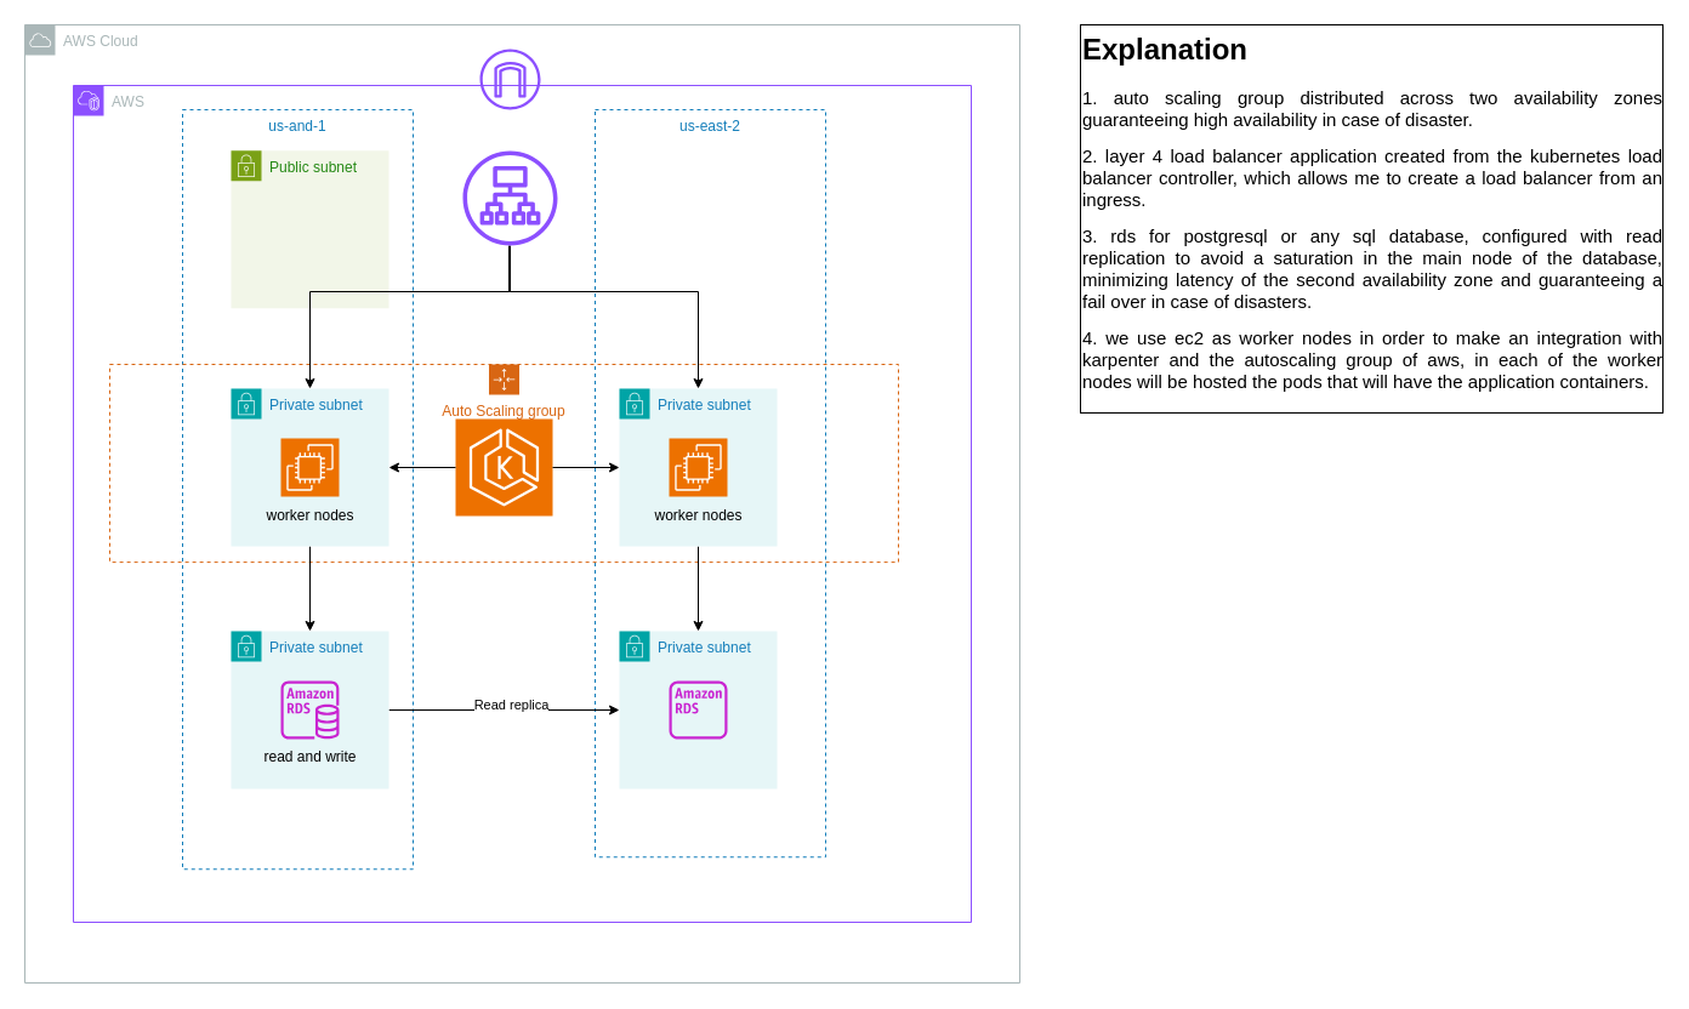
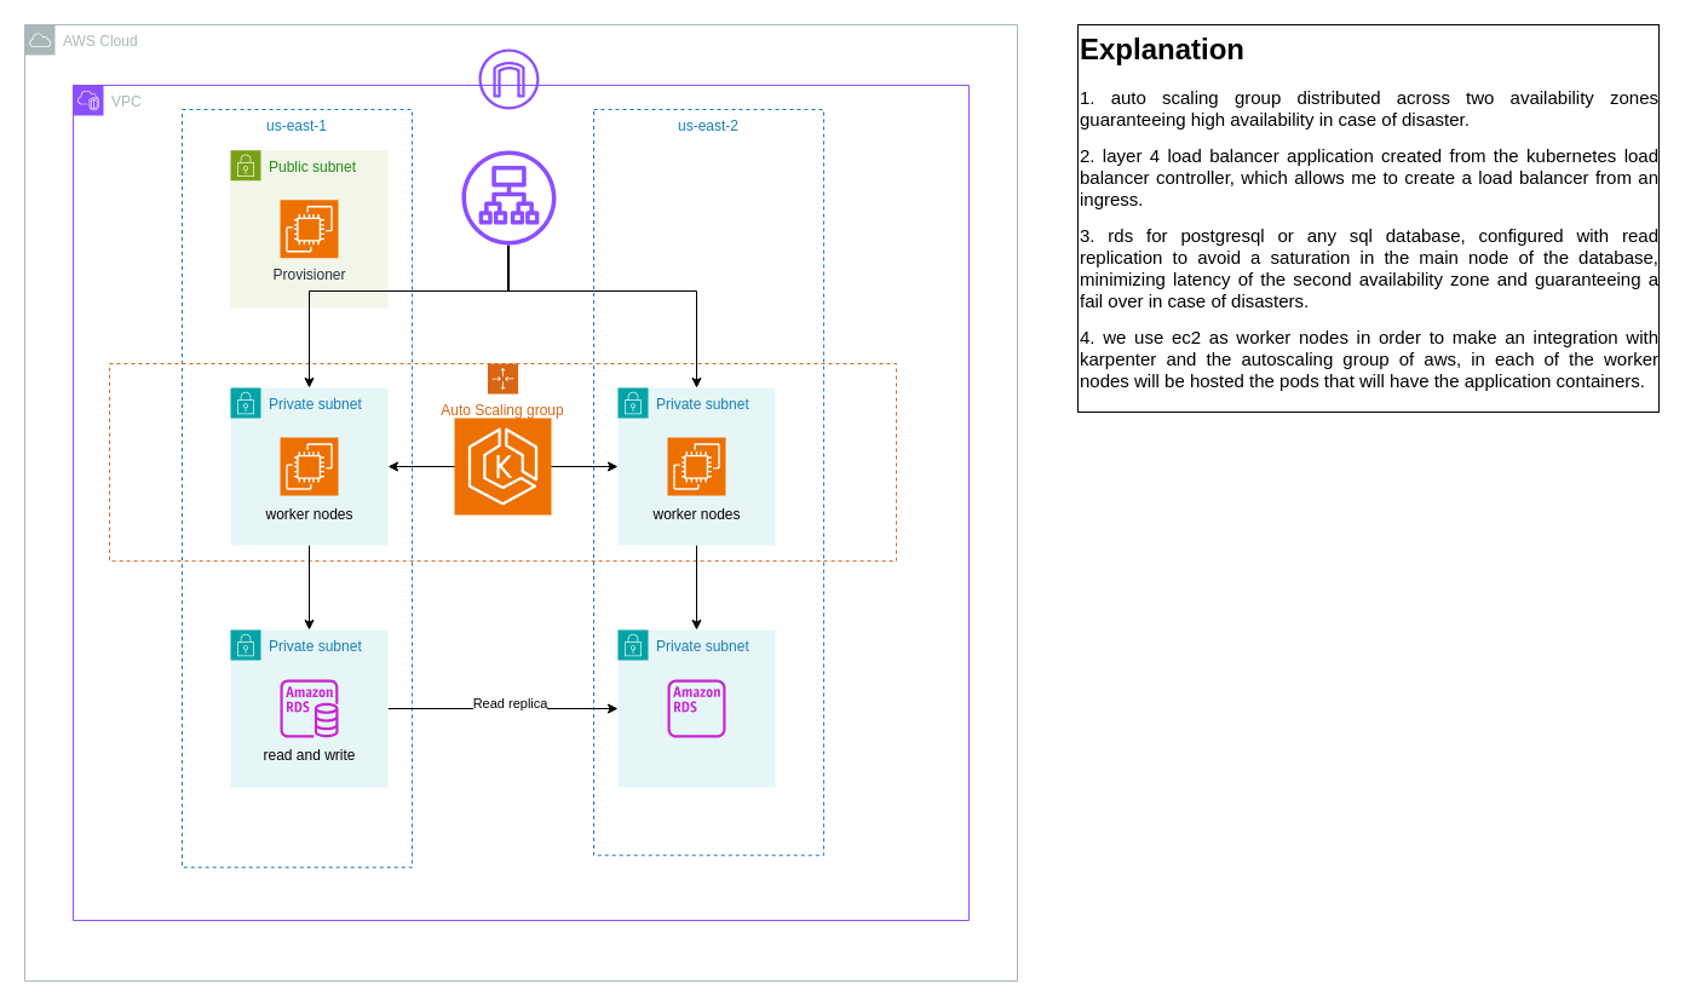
  <mxCell id="0" />
  <mxCell id="1" parent="0" />
  <mxCell id="2" value="AWS Cloud" style="sketch=0;outlineConnect=0;gradientColor=none;html=1;whiteSpace=wrap;fontSize=12;fontStyle=0;shape=mxgraph.aws4.group;grIcon=mxgraph.aws4.group_aws_cloud;strokeColor=#AAB7B8;fillColor=none;verticalAlign=top;align=left;spacingLeft=30;fontColor=#AAB7B8;dashed=0;" vertex="1" parent="1"><mxGeometry x="20" y="20" width="820" height="790" as="geometry" /></mxCell>
- <mxCell id="3" value="AWS" style="points=[[0,0],[0.25,0],[0.5,0],[0.75,0],[1,0],[1,0.25],[1,0.5],[1,0.75],[1,1],[0.75,1],[0.5,1],[0.25,1],[0,1],[0,0.75],[0,0.5],[0,0.25]];outlineConnect=0;gradientColor=none;html=1;whiteSpace=wrap;fontSize=12;fontStyle=0;container=1;pointerEvents=0;collapsible=0;recursiveResize=0;shape=mxgraph.aws4.group;grIcon=mxgraph.aws4.group_vpc2;strokeColor=#8C4FFF;fillColor=none;verticalAlign=top;align=left;spacingLeft=30;fontColor=#AAB7B8;dashed=0;" vertex="1" parent="1"><mxGeometry x="60" y="70" width="740" height="690" as="geometry" /></mxCell>
- <mxCell id="4" value="us-and-1" style="fillColor=none;strokeColor=#147EBA;dashed=1;verticalAlign=top;fontStyle=0;fontColor=#147EBA;whiteSpace=wrap;html=1;" vertex="1" parent="3"><mxGeometry x="90" y="20" width="190" height="626.25" as="geometry" /></mxCell>
+ <mxCell id="3" value="VPC" style="points=[[0,0],[0.25,0],[0.5,0],[0.75,0],[1,0],[1,0.25],[1,0.5],[1,0.75],[1,1],[0.75,1],[0.5,1],[0.25,1],[0,1],[0,0.75],[0,0.5],[0,0.25]];outlineConnect=0;gradientColor=none;html=1;whiteSpace=wrap;fontSize=12;fontStyle=0;container=1;pointerEvents=0;collapsible=0;recursiveResize=0;shape=mxgraph.aws4.group;grIcon=mxgraph.aws4.group_vpc2;strokeColor=#8C4FFF;fillColor=none;verticalAlign=top;align=left;spacingLeft=30;fontColor=#AAB7B8;dashed=0;" vertex="1" parent="1"><mxGeometry x="60" y="70" width="740" height="690" as="geometry" /></mxCell>
+ <mxCell id="4" value="us-east-1" style="fillColor=none;strokeColor=#147EBA;dashed=1;verticalAlign=top;fontStyle=0;fontColor=#147EBA;whiteSpace=wrap;html=1;" vertex="1" parent="3"><mxGeometry x="90" y="20" width="190" height="626.25" as="geometry" /></mxCell>
  <mxCell id="5" value="us-east-2" style="fillColor=none;strokeColor=#147EBA;dashed=1;verticalAlign=top;fontStyle=0;fontColor=#147EBA;whiteSpace=wrap;html=1;" vertex="1" parent="3"><mxGeometry x="430" y="20" width="190" height="616.25" as="geometry" /></mxCell>
  <mxCell id="6" value="" style="sketch=0;points=[[0,0,0],[0.25,0,0],[0.5,0,0],[0.75,0,0],[1,0,0],[0,1,0],[0.25,1,0],[0.5,1,0],[0.75,1,0],[1,1,0],[0,0.25,0],[0,0.5,0],[0,0.75,0],[1,0.25,0],[1,0.5,0],[1,0.75,0]];outlineConnect=0;fontColor=#232F3E;fillColor=#ED7100;strokeColor=#ffffff;dashed=0;verticalLabelPosition=bottom;verticalAlign=top;align=center;html=1;fontSize=12;fontStyle=0;aspect=fixed;shape=mxgraph.aws4.resourceIcon;resIcon=mxgraph.aws4.eks;" vertex="1" parent="3"><mxGeometry x="315" y="275" width="80" height="80" as="geometry" /></mxCell>
  <mxCell id="7" value="Auto Scaling group" style="points=[[0,0],[0.25,0],[0.5,0],[0.75,0],[1,0],[1,0.25],[1,0.5],[1,0.75],[1,1],[0.75,1],[0.5,1],[0.25,1],[0,1],[0,0.75],[0,0.5],[0,0.25]];outlineConnect=0;gradientColor=none;html=1;whiteSpace=wrap;fontSize=12;fontStyle=0;container=1;pointerEvents=0;collapsible=0;recursiveResize=0;shape=mxgraph.aws4.groupCenter;grIcon=mxgraph.aws4.group_auto_scaling_group;grStroke=1;strokeColor=#D86613;fillColor=none;verticalAlign=top;align=center;fontColor=#D86613;dashed=1;spacingTop=25;" vertex="1" parent="3"><mxGeometry x="30" y="230" width="650" height="163.12" as="geometry" /></mxCell>
  <mxCell id="8" value="Public subnet" style="points=[[0,0],[0.25,0],[0.5,0],[0.75,0],[1,0],[1,0.25],[1,0.5],[1,0.75],[1,1],[0.75,1],[0.5,1],[0.25,1],[0,1],[0,0.75],[0,0.5],[0,0.25]];outlineConnect=0;gradientColor=none;html=1;whiteSpace=wrap;fontSize=12;fontStyle=0;container=1;pointerEvents=0;collapsible=0;recursiveResize=0;shape=mxgraph.aws4.group;grIcon=mxgraph.aws4.group_security_group;grStroke=0;strokeColor=#7AA116;fillColor=#F2F6E8;verticalAlign=top;align=left;spacingLeft=30;fontColor=#248814;dashed=0;" vertex="1" parent="3"><mxGeometry x="130" y="53.75" width="130" height="130" as="geometry" /></mxCell>
+ <mxCell id="9" value="Provisioner" style="sketch=0;points=[[0,0,0],[0.25,0,0],[0.5,0,0],[0.75,0,0],[1,0,0],[0,1,0],[0.25,1,0],[0.5,1,0],[0.75,1,0],[1,1,0],[0,0.25,0],[0,0.5,0],[0,0.75,0],[1,0.25,0],[1,0.5,0],[1,0.75,0]];outlineConnect=0;fontColor=#232F3E;fillColor=#ED7100;strokeColor=#ffffff;dashed=0;verticalLabelPosition=bottom;verticalAlign=top;align=center;html=1;fontSize=12;fontStyle=0;aspect=fixed;shape=mxgraph.aws4.resourceIcon;resIcon=mxgraph.aws4.ec2;" vertex="1" parent="8"><mxGeometry x="41" y="41" width="48" height="48" as="geometry" /></mxCell>
  <mxCell id="10" style="edgeStyle=orthogonalEdgeStyle;rounded=0;orthogonalLoop=1;jettySize=auto;html=1;exitX=0.5;exitY=1;exitDx=0;exitDy=0;entryX=0.5;entryY=0;entryDx=0;entryDy=0;" edge="1" parent="1" source="11" target="23"><mxGeometry relative="1" as="geometry" /></mxCell>
  <mxCell id="11" value="Private subnet" style="points=[[0,0],[0.25,0],[0.5,0],[0.75,0],[1,0],[1,0.25],[1,0.5],[1,0.75],[1,1],[0.75,1],[0.5,1],[0.25,1],[0,1],[0,0.75],[0,0.5],[0,0.25]];outlineConnect=0;gradientColor=none;html=1;whiteSpace=wrap;fontSize=12;fontStyle=0;container=1;pointerEvents=0;collapsible=0;recursiveResize=0;shape=mxgraph.aws4.group;grIcon=mxgraph.aws4.group_security_group;grStroke=0;strokeColor=#00A4A6;fillColor=#E6F6F7;verticalAlign=top;align=left;spacingLeft=30;fontColor=#147EBA;dashed=0;" vertex="1" parent="1"><mxGeometry x="510" y="320" width="130" height="130" as="geometry" /></mxCell>
  <mxCell id="12" value="worker nodes" style="text;html=1;align=center;verticalAlign=middle;resizable=0;points=[];autosize=1;strokeColor=none;fillColor=none;" vertex="1" parent="11"><mxGeometry x="15" y="90" width="100" height="30" as="geometry" /></mxCell>
  <mxCell id="13" value="" style="sketch=0;points=[[0,0,0],[0.25,0,0],[0.5,0,0],[0.75,0,0],[1,0,0],[0,1,0],[0.25,1,0],[0.5,1,0],[0.75,1,0],[1,1,0],[0,0.25,0],[0,0.5,0],[0,0.75,0],[1,0.25,0],[1,0.5,0],[1,0.75,0]];outlineConnect=0;fontColor=#232F3E;fillColor=#ED7100;strokeColor=#ffffff;dashed=0;verticalLabelPosition=bottom;verticalAlign=top;align=center;html=1;fontSize=12;fontStyle=0;aspect=fixed;shape=mxgraph.aws4.resourceIcon;resIcon=mxgraph.aws4.ec2;" vertex="1" parent="11"><mxGeometry x="41" y="41" width="48" height="48" as="geometry" /></mxCell>
  <mxCell id="14" style="edgeStyle=orthogonalEdgeStyle;rounded=0;orthogonalLoop=1;jettySize=auto;html=1;exitX=0.5;exitY=1;exitDx=0;exitDy=0;entryX=0.5;entryY=0;entryDx=0;entryDy=0;" edge="1" parent="1" source="15" target="20"><mxGeometry relative="1" as="geometry" /></mxCell>
  <mxCell id="15" value="Private subnet" style="points=[[0,0],[0.25,0],[0.5,0],[0.75,0],[1,0],[1,0.25],[1,0.5],[1,0.75],[1,1],[0.75,1],[0.5,1],[0.25,1],[0,1],[0,0.75],[0,0.5],[0,0.25]];outlineConnect=0;gradientColor=none;html=1;whiteSpace=wrap;fontSize=12;fontStyle=0;container=1;pointerEvents=0;collapsible=0;recursiveResize=0;shape=mxgraph.aws4.group;grIcon=mxgraph.aws4.group_security_group;grStroke=0;strokeColor=#00A4A6;fillColor=#E6F6F7;verticalAlign=top;align=left;spacingLeft=30;fontColor=#147EBA;dashed=0;" vertex="1" parent="1"><mxGeometry x="190" y="320" width="130" height="130" as="geometry" /></mxCell>
  <mxCell id="16" value="worker nodes" style="text;html=1;align=center;verticalAlign=middle;resizable=0;points=[];autosize=1;strokeColor=none;fillColor=none;" vertex="1" parent="15"><mxGeometry x="15" y="90" width="100" height="30" as="geometry" /></mxCell>
  <mxCell id="17" value="" style="sketch=0;points=[[0,0,0],[0.25,0,0],[0.5,0,0],[0.75,0,0],[1,0,0],[0,1,0],[0.25,1,0],[0.5,1,0],[0.75,1,0],[1,1,0],[0,0.25,0],[0,0.5,0],[0,0.75,0],[1,0.25,0],[1,0.5,0],[1,0.75,0]];outlineConnect=0;fontColor=#232F3E;fillColor=#ED7100;strokeColor=#ffffff;dashed=0;verticalLabelPosition=bottom;verticalAlign=top;align=center;html=1;fontSize=12;fontStyle=0;aspect=fixed;shape=mxgraph.aws4.resourceIcon;resIcon=mxgraph.aws4.ec2;" vertex="1" parent="15"><mxGeometry x="41" y="41" width="48" height="48" as="geometry" /></mxCell>
  <mxCell id="18" style="edgeStyle=orthogonalEdgeStyle;rounded=0;orthogonalLoop=1;jettySize=auto;html=1;exitX=1;exitY=0.5;exitDx=0;exitDy=0;entryX=0;entryY=0.5;entryDx=0;entryDy=0;" edge="1" parent="1" source="20" target="23"><mxGeometry relative="1" as="geometry" /></mxCell>
  <mxCell id="19" value="Read replica" style="edgeLabel;html=1;align=center;verticalAlign=middle;resizable=0;points=[];" vertex="1" connectable="0" parent="18"><mxGeometry x="-0.132" y="3" relative="1" as="geometry"><mxPoint x="18" y="-2" as="offset" /></mxGeometry></mxCell>
  <mxCell id="20" value="Private subnet" style="points=[[0,0],[0.25,0],[0.5,0],[0.75,0],[1,0],[1,0.25],[1,0.5],[1,0.75],[1,1],[0.75,1],[0.5,1],[0.25,1],[0,1],[0,0.75],[0,0.5],[0,0.25]];outlineConnect=0;gradientColor=none;html=1;whiteSpace=wrap;fontSize=12;fontStyle=0;container=1;pointerEvents=0;collapsible=0;recursiveResize=0;shape=mxgraph.aws4.group;grIcon=mxgraph.aws4.group_security_group;grStroke=0;strokeColor=#00A4A6;fillColor=#E6F6F7;verticalAlign=top;align=left;spacingLeft=30;fontColor=#147EBA;dashed=0;" vertex="1" parent="1"><mxGeometry x="190" y="520" width="130" height="130" as="geometry" /></mxCell>
  <mxCell id="21" value="" style="sketch=0;outlineConnect=0;fontColor=#232F3E;gradientColor=none;fillColor=#C925D1;strokeColor=none;dashed=0;verticalLabelPosition=bottom;verticalAlign=top;align=center;html=1;fontSize=12;fontStyle=0;aspect=fixed;pointerEvents=1;shape=mxgraph.aws4.rds_instance;" vertex="1" parent="20"><mxGeometry x="41" y="41" width="48" height="48" as="geometry" /></mxCell>
  <mxCell id="22" value="read and write" style="text;html=1;align=center;verticalAlign=middle;resizable=0;points=[];autosize=1;strokeColor=none;fillColor=none;" vertex="1" parent="20"><mxGeometry x="15" y="89" width="100" height="30" as="geometry" /></mxCell>
  <mxCell id="23" value="Private subnet" style="points=[[0,0],[0.25,0],[0.5,0],[0.75,0],[1,0],[1,0.25],[1,0.5],[1,0.75],[1,1],[0.75,1],[0.5,1],[0.25,1],[0,1],[0,0.75],[0,0.5],[0,0.25]];outlineConnect=0;gradientColor=none;html=1;whiteSpace=wrap;fontSize=12;fontStyle=0;container=1;pointerEvents=0;collapsible=0;recursiveResize=0;shape=mxgraph.aws4.group;grIcon=mxgraph.aws4.group_security_group;grStroke=0;strokeColor=#00A4A6;fillColor=#E6F6F7;verticalAlign=top;align=left;spacingLeft=30;fontColor=#147EBA;dashed=0;" vertex="1" parent="1"><mxGeometry x="510" y="520" width="130" height="130" as="geometry" /></mxCell>
  <mxCell id="24" value="" style="sketch=0;outlineConnect=0;fontColor=#232F3E;gradientColor=none;fillColor=#C925D1;strokeColor=none;dashed=0;verticalLabelPosition=bottom;verticalAlign=top;align=center;html=1;fontSize=12;fontStyle=0;aspect=fixed;pointerEvents=1;shape=mxgraph.aws4.rds_instance_alt;" vertex="1" parent="23"><mxGeometry x="41" y="41" width="48" height="48" as="geometry" /></mxCell>
  <mxCell id="25" value="" style="edgeStyle=orthogonalEdgeStyle;rounded=0;orthogonalLoop=1;jettySize=auto;html=1;" edge="1" parent="1" source="27" target="15"><mxGeometry relative="1" as="geometry"><Array as="points"><mxPoint x="420" y="240" /><mxPoint x="255" y="240" /></Array></mxGeometry></mxCell>
  <mxCell id="26" value="" style="edgeStyle=orthogonalEdgeStyle;rounded=0;orthogonalLoop=1;jettySize=auto;html=1;entryX=0.5;entryY=0;entryDx=0;entryDy=0;" edge="1" parent="1" source="27" target="11"><mxGeometry relative="1" as="geometry"><Array as="points"><mxPoint x="419" y="240" /><mxPoint x="575" y="240" /></Array></mxGeometry></mxCell>
  <mxCell id="27" value="" style="sketch=0;outlineConnect=0;fontColor=#232F3E;gradientColor=none;fillColor=#8C4FFF;strokeColor=none;dashed=0;verticalLabelPosition=bottom;verticalAlign=top;align=center;html=1;fontSize=12;fontStyle=0;aspect=fixed;pointerEvents=1;shape=mxgraph.aws4.application_load_balancer;" vertex="1" parent="1"><mxGeometry x="381" y="124" width="78" height="78" as="geometry" /></mxCell>
  <mxCell id="28" style="edgeStyle=orthogonalEdgeStyle;rounded=0;orthogonalLoop=1;jettySize=auto;html=1;exitX=1;exitY=0.5;exitDx=0;exitDy=0;exitPerimeter=0;entryX=0;entryY=0.5;entryDx=0;entryDy=0;" edge="1" parent="1" source="6" target="11"><mxGeometry relative="1" as="geometry" /></mxCell>
  <mxCell id="29" style="edgeStyle=orthogonalEdgeStyle;rounded=0;orthogonalLoop=1;jettySize=auto;html=1;exitX=0;exitY=0.5;exitDx=0;exitDy=0;exitPerimeter=0;" edge="1" parent="1" source="6" target="15"><mxGeometry relative="1" as="geometry" /></mxCell>
  <mxCell id="30" value="" style="sketch=0;outlineConnect=0;fontColor=#232F3E;gradientColor=none;fillColor=#8C4FFF;strokeColor=none;dashed=0;verticalLabelPosition=bottom;verticalAlign=top;align=center;html=1;fontSize=12;fontStyle=0;aspect=fixed;pointerEvents=1;shape=mxgraph.aws4.internet_gateway;" vertex="1" parent="1"><mxGeometry x="395" y="40" width="50" height="50" as="geometry" /></mxCell>
  <mxCell id="31" value="&lt;h1 style=&quot;text-align: justify; margin-top: 0px;&quot;&gt;&lt;font style=&quot;color: rgb(0, 0, 0);&quot;&gt;Explanation&lt;/font&gt;&lt;/h1&gt;&lt;p style=&quot;text-align: justify;&quot;&gt;&lt;font style=&quot;font-size: 15px; color: rgb(0, 0, 0);&quot;&gt;1. auto scaling group distributed across two availability zones guaranteeing high availability in case of disaster.&lt;/font&gt;&lt;/p&gt;&lt;p style=&quot;text-align: justify;&quot;&gt;&lt;font style=&quot;font-size: 15px; color: rgb(0, 0, 0);&quot;&gt;2. layer 4 load balancer application created from the kubernetes load balancer controller, which allows me to create a load balancer from an ingress.&lt;/font&gt;&lt;/p&gt;&lt;p style=&quot;text-align: justify;&quot;&gt;&lt;font style=&quot;font-size: 15px; color: rgb(0, 0, 0);&quot;&gt;3. rds for postgresql or any sql database, configured with read replication to avoid a saturation in the main node of the database, minimizing latency of the second availability zone and guaranteeing a fail over in case of disasters.&amp;nbsp;&amp;nbsp;&lt;/font&gt;&lt;/p&gt;&lt;p style=&quot;text-align: justify;&quot;&gt;&lt;font style=&quot;&quot;&gt;&lt;font style=&quot;color: rgb(0, 0, 0);&quot;&gt;&lt;span style=&quot;font-size: 15px;&quot;&gt;4. we use ec2 as worker nodes in order to make an integration with karpenter and the autoscaling group of aws, in each of the worker nodes will be hosted the pods that will have the application containers.&lt;/span&gt;&lt;/font&gt;&lt;br&gt;&lt;/font&gt;&lt;/p&gt;" style="text;html=1;whiteSpace=wrap;overflow=hidden;rounded=0;labelBackgroundColor=none;labelBorderColor=none;textShadow=0;fillColor=none;strokeColor=default;" vertex="1" parent="1"><mxGeometry x="890" y="20" width="480" height="320" as="geometry" /></mxCell>
